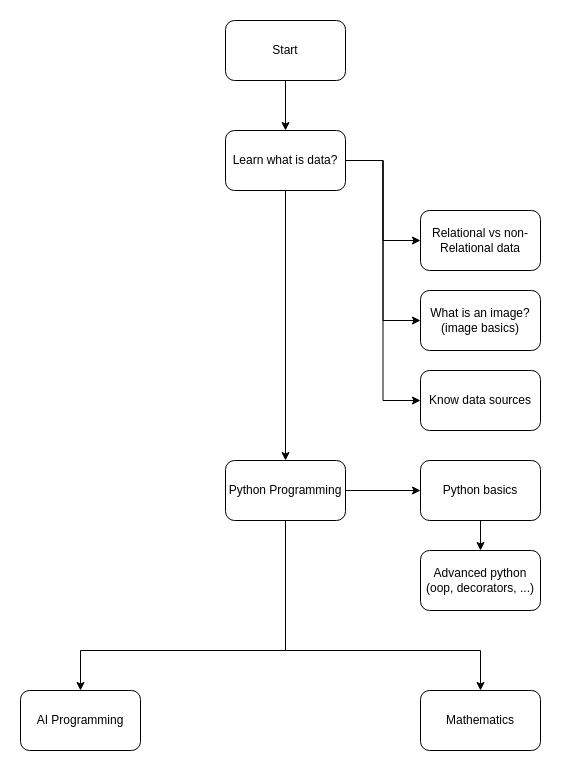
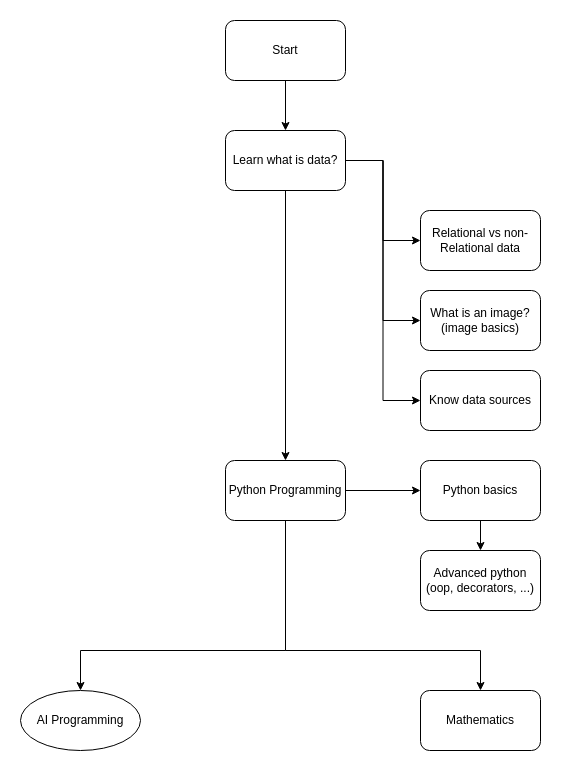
  <mxCell id="0" />
  <mxCell id="1" parent="0" />
  <mxCell id="2" style="edgeStyle=orthogonalEdgeStyle;rounded=0;orthogonalLoop=1;jettySize=auto;html=1;exitX=0.5;exitY=1;exitDx=0;exitDy=0;entryX=0.5;entryY=0;entryDx=0;entryDy=0;" edge="1" parent="1" source="3" target="8"><mxGeometry relative="1" as="geometry" /></mxCell>
  <mxCell id="3" value="Start" style="rounded=1;whiteSpace=wrap;html=1;" vertex="1" parent="1"><mxGeometry x="225" y="20" width="120" height="60" as="geometry" /></mxCell>
  <mxCell id="4" style="edgeStyle=orthogonalEdgeStyle;rounded=0;orthogonalLoop=1;jettySize=auto;html=1;entryX=0.5;entryY=0;entryDx=0;entryDy=0;" edge="1" parent="1" source="8" target="14"><mxGeometry relative="1" as="geometry" /></mxCell>
  <mxCell id="5" style="edgeStyle=orthogonalEdgeStyle;rounded=0;orthogonalLoop=1;jettySize=auto;html=1;exitX=1;exitY=0.5;exitDx=0;exitDy=0;entryX=0;entryY=0.5;entryDx=0;entryDy=0;" edge="1" parent="1" source="8" target="9"><mxGeometry relative="1" as="geometry" /></mxCell>
  <mxCell id="6" style="edgeStyle=orthogonalEdgeStyle;rounded=0;orthogonalLoop=1;jettySize=auto;html=1;exitX=1;exitY=0.5;exitDx=0;exitDy=0;entryX=0;entryY=0.5;entryDx=0;entryDy=0;" edge="1" parent="1" source="8" target="10"><mxGeometry relative="1" as="geometry" /></mxCell>
  <mxCell id="7" style="edgeStyle=orthogonalEdgeStyle;rounded=0;orthogonalLoop=1;jettySize=auto;html=1;exitX=1;exitY=0.5;exitDx=0;exitDy=0;entryX=0;entryY=0.5;entryDx=0;entryDy=0;" edge="1" parent="1" source="8" target="20"><mxGeometry relative="1" as="geometry" /></mxCell>
  <mxCell id="8" value="Learn what is data?" style="rounded=1;whiteSpace=wrap;html=1;" vertex="1" parent="1"><mxGeometry x="225" y="130" width="120" height="60" as="geometry" /></mxCell>
  <mxCell id="9" value="Relational vs non-Relational data" style="rounded=1;whiteSpace=wrap;html=1;" vertex="1" parent="1"><mxGeometry x="420" y="210" width="120" height="60" as="geometry" /></mxCell>
  <mxCell id="10" value="What is an image?&lt;br&gt;(image basics)" style="rounded=1;whiteSpace=wrap;html=1;" vertex="1" parent="1"><mxGeometry x="420" y="290" width="120" height="60" as="geometry" /></mxCell>
  <mxCell id="11" style="edgeStyle=orthogonalEdgeStyle;rounded=0;orthogonalLoop=1;jettySize=auto;html=1;exitX=1;exitY=0.5;exitDx=0;exitDy=0;entryX=0;entryY=0.5;entryDx=0;entryDy=0;" edge="1" parent="1" source="14" target="16"><mxGeometry relative="1" as="geometry" /></mxCell>
  <mxCell id="12" style="edgeStyle=orthogonalEdgeStyle;rounded=0;orthogonalLoop=1;jettySize=auto;html=1;exitX=0.5;exitY=1;exitDx=0;exitDy=0;entryX=0.5;entryY=0;entryDx=0;entryDy=0;" edge="1" parent="1" source="14" target="19"><mxGeometry relative="1" as="geometry"><Array as="points"><mxPoint x="285" y="650" /><mxPoint x="480" y="650" /></Array></mxGeometry></mxCell>
  <mxCell id="13" style="edgeStyle=orthogonalEdgeStyle;rounded=0;orthogonalLoop=1;jettySize=auto;html=1;exitX=0.5;exitY=1;exitDx=0;exitDy=0;entryX=0.5;entryY=0;entryDx=0;entryDy=0;" edge="1" parent="1" source="14" target="18"><mxGeometry relative="1" as="geometry"><Array as="points"><mxPoint x="285" y="650" /><mxPoint x="80" y="650" /></Array></mxGeometry></mxCell>
  <mxCell id="14" value="Python Programming" style="rounded=1;whiteSpace=wrap;html=1;" vertex="1" parent="1"><mxGeometry x="225" y="460" width="120" height="60" as="geometry" /></mxCell>
  <mxCell id="15" style="edgeStyle=orthogonalEdgeStyle;rounded=0;orthogonalLoop=1;jettySize=auto;html=1;exitX=0.5;exitY=1;exitDx=0;exitDy=0;entryX=0.5;entryY=0;entryDx=0;entryDy=0;" edge="1" parent="1" source="16" target="17"><mxGeometry relative="1" as="geometry" /></mxCell>
  <mxCell id="16" value="Python basics" style="rounded=1;whiteSpace=wrap;html=1;" vertex="1" parent="1"><mxGeometry x="420" y="460" width="120" height="60" as="geometry" /></mxCell>
  <mxCell id="17" value="Advanced python&lt;br&gt;(oop, decorators, ...)" style="rounded=1;whiteSpace=wrap;html=1;" vertex="1" parent="1"><mxGeometry x="420" y="550" width="120" height="60" as="geometry" /></mxCell>
- <mxCell id="18" value="AI Programming" style="rounded=1;whiteSpace=wrap;html=1;" vertex="1" parent="1"><mxGeometry x="20" y="690" width="120" height="60" as="geometry" /></mxCell>
+ <mxCell id="18" value="AI Programming" style="ellipse;whiteSpace=wrap;html=1;" vertex="1" parent="1"><mxGeometry x="20" y="690" width="120" height="60" as="geometry" /></mxCell>
  <mxCell id="19" value="Mathematics" style="rounded=1;whiteSpace=wrap;html=1;" vertex="1" parent="1"><mxGeometry x="420" y="690" width="120" height="60" as="geometry" /></mxCell>
  <mxCell id="20" value="Know data sources" style="rounded=1;whiteSpace=wrap;html=1;" vertex="1" parent="1"><mxGeometry x="420" y="370" width="120" height="60" as="geometry" /></mxCell>
